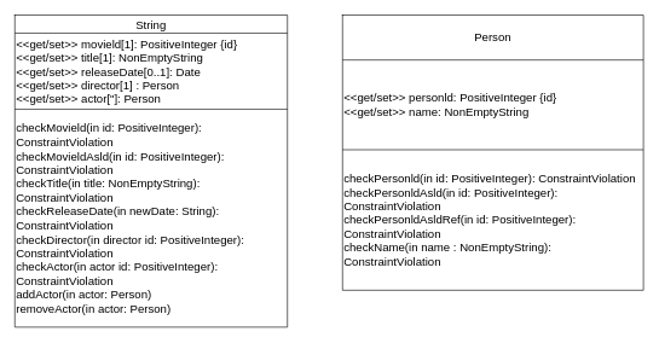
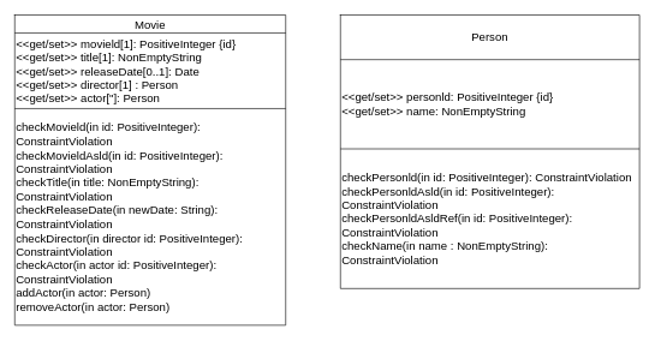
  <mxCell id="0" />
  <mxCell id="1" parent="0" />
  <mxCell id="2" value="" style="shape=table;startSize=0;container=1;collapsible=0;childLayout=tableLayout;fontSize=16;" parent="1" vertex="1"><mxGeometry x="20" y="20" width="376" height="430.941" as="geometry" /></mxCell>
  <mxCell id="3" value="" style="shape=tableRow;horizontal=0;startSize=0;swimlaneHead=0;swimlaneBody=0;strokeColor=inherit;top=0;left=0;bottom=0;right=0;collapsible=0;dropTarget=0;fillColor=none;points=[[0,0.5],[1,0.5]];portConstraint=eastwest;fontSize=16;" parent="2" vertex="1"><mxGeometry width="376" height="25" as="geometry" /></mxCell>
- <mxCell id="4" value="String" style="shape=partialRectangle;html=1;whiteSpace=wrap;connectable=0;strokeColor=inherit;overflow=hidden;fillColor=none;top=0;left=0;bottom=0;right=0;pointerEvents=1;fontSize=16;" parent="3" vertex="1"><mxGeometry width="376" height="25" as="geometry"><mxRectangle width="376" height="25" as="alternateBounds" /></mxGeometry></mxCell>
+ <mxCell id="4" value="Movie" style="shape=partialRectangle;html=1;whiteSpace=wrap;connectable=0;strokeColor=inherit;overflow=hidden;fillColor=none;top=0;left=0;bottom=0;right=0;pointerEvents=1;fontSize=16;" parent="3" vertex="1"><mxGeometry width="376" height="25" as="geometry"><mxRectangle width="376" height="25" as="alternateBounds" /></mxGeometry></mxCell>
  <mxCell id="5" value="" style="shape=tableRow;horizontal=0;startSize=0;swimlaneHead=0;swimlaneBody=0;strokeColor=inherit;top=0;left=0;bottom=0;right=0;collapsible=0;dropTarget=0;fillColor=none;points=[[0,0.5],[1,0.5]];portConstraint=eastwest;fontSize=16;" parent="2" vertex="1"><mxGeometry y="25" width="376" height="105" as="geometry" /></mxCell>
  <mxCell id="6" value="&lt;div&gt;&amp;lt;&amp;lt;get/set&amp;gt;&amp;gt; movield[1]: PositiveInteger {id}&lt;/div&gt;&lt;div&gt;&amp;lt;&amp;lt;get/set&amp;gt;&amp;gt; title[1]: NonEmptyString&lt;/div&gt;&lt;div&gt;&amp;lt;&amp;lt;get/set&amp;gt;&amp;gt; releaseDate[0..1]: Date&lt;/div&gt;&lt;div&gt;&amp;lt;&amp;lt;get/set&amp;gt;&amp;gt; director[1] : Person&lt;/div&gt;&lt;div&gt;&amp;lt;&amp;lt;get/set&amp;gt;&amp;gt; actor[&quot;]: Person&lt;/div&gt;" style="shape=partialRectangle;html=1;whiteSpace=wrap;connectable=0;strokeColor=inherit;overflow=hidden;fillColor=none;top=0;left=0;bottom=0;right=0;pointerEvents=1;fontSize=16;align=left;" parent="5" vertex="1"><mxGeometry width="376" height="105" as="geometry"><mxRectangle width="376" height="105" as="alternateBounds" /></mxGeometry></mxCell>
  <mxCell id="7" value="" style="shape=tableRow;horizontal=0;startSize=0;swimlaneHead=0;swimlaneBody=0;strokeColor=inherit;top=0;left=0;bottom=0;right=0;collapsible=0;dropTarget=0;fillColor=none;points=[[0,0.5],[1,0.5]];portConstraint=eastwest;fontSize=16;" parent="2" vertex="1"><mxGeometry y="130" width="376" height="301" as="geometry" /></mxCell>
  <mxCell id="8" value="&lt;div&gt;checkMovield(in id: PositiveInteger): ConstraintViolation&amp;nbsp;&lt;/div&gt;&lt;div&gt;checkMovieldAsld(in id: PositiveInteger): ConstraintViolation&lt;/div&gt;&lt;div&gt;checkTitle(in title: NonEmptyString): ConstraintViolation&amp;nbsp;&lt;/div&gt;&lt;div&gt;checkReleaseDate(in newDate: String): ConstraintViolation&amp;nbsp;&lt;/div&gt;&lt;div&gt;checkDirector(in director id: PositiveInteger): ConstraintViolation&amp;nbsp;&lt;/div&gt;&lt;div&gt;checkActor(in actor id: PositiveInteger): ConstraintViolation&lt;/div&gt;&lt;div&gt;addActor(in actor: Person)&lt;/div&gt;&lt;div&gt;removeActor(in actor: Person)&lt;/div&gt;" style="shape=partialRectangle;html=1;whiteSpace=wrap;connectable=0;strokeColor=inherit;overflow=hidden;fillColor=none;top=0;left=0;bottom=0;right=0;pointerEvents=1;fontSize=16;align=left;" parent="7" vertex="1"><mxGeometry width="376" height="301" as="geometry"><mxRectangle width="376" height="301" as="alternateBounds" /></mxGeometry></mxCell>
  <mxCell id="9" value="" style="shape=table;startSize=0;container=1;collapsible=0;childLayout=tableLayout;fontSize=16;" parent="1" vertex="1"><mxGeometry x="472" y="20" width="415" height="380.0" as="geometry" /></mxCell>
  <mxCell id="10" value="" style="shape=tableRow;horizontal=0;startSize=0;swimlaneHead=0;swimlaneBody=0;strokeColor=inherit;top=0;left=0;bottom=0;right=0;collapsible=0;dropTarget=0;fillColor=none;points=[[0,0.5],[1,0.5]];portConstraint=eastwest;fontSize=16;" parent="9" vertex="1"><mxGeometry width="415" height="62" as="geometry" /></mxCell>
  <mxCell id="11" value="Person" style="shape=partialRectangle;html=1;whiteSpace=wrap;connectable=0;strokeColor=inherit;overflow=hidden;fillColor=none;top=0;left=0;bottom=0;right=0;pointerEvents=1;fontSize=16;" parent="10" vertex="1"><mxGeometry width="415" height="62" as="geometry"><mxRectangle width="415" height="62" as="alternateBounds" /></mxGeometry></mxCell>
  <mxCell id="12" value="" style="shape=tableRow;horizontal=0;startSize=0;swimlaneHead=0;swimlaneBody=0;strokeColor=inherit;top=0;left=0;bottom=0;right=0;collapsible=0;dropTarget=0;fillColor=none;points=[[0,0.5],[1,0.5]];portConstraint=eastwest;fontSize=16;" parent="9" vertex="1"><mxGeometry y="62" width="415" height="124" as="geometry" /></mxCell>
  <mxCell id="13" value="&lt;div&gt;&amp;lt;&amp;lt;get/set&amp;gt;&amp;gt; personld: PositiveInteger {id}&amp;nbsp;&lt;/div&gt;&lt;div&gt;&amp;lt;&amp;lt;get/set&amp;gt;&amp;gt; name: NonEmptyString&lt;/div&gt;" style="shape=partialRectangle;html=1;whiteSpace=wrap;connectable=0;strokeColor=inherit;overflow=hidden;fillColor=none;top=0;left=0;bottom=0;right=0;pointerEvents=1;fontSize=16;align=left;" parent="12" vertex="1"><mxGeometry width="415" height="124" as="geometry"><mxRectangle width="415" height="124" as="alternateBounds" /></mxGeometry></mxCell>
  <mxCell id="14" value="" style="shape=tableRow;horizontal=0;startSize=0;swimlaneHead=0;swimlaneBody=0;strokeColor=inherit;top=0;left=0;bottom=0;right=0;collapsible=0;dropTarget=0;fillColor=none;points=[[0,0.5],[1,0.5]];portConstraint=eastwest;fontSize=16;" parent="9" vertex="1"><mxGeometry y="186" width="415" height="194" as="geometry" /></mxCell>
  <mxCell id="15" value="&lt;div&gt;checkPersonld(in id: PositiveInteger): ConstraintViolation&amp;nbsp;&lt;/div&gt;&lt;div&gt;checkPersonldAsld(in id: PositiveInteger): ConstraintViolation&amp;nbsp;&lt;/div&gt;&lt;div&gt;checkPersonldAsldRef(in id: PositiveInteger): ConstraintViolation&lt;/div&gt;&lt;div&gt;checkName(in name : NonEmptyString): ConstraintViolation&lt;/div&gt;" style="shape=partialRectangle;html=1;whiteSpace=wrap;connectable=0;strokeColor=inherit;overflow=hidden;fillColor=none;top=0;left=0;bottom=0;right=0;pointerEvents=1;fontSize=16;align=left;" parent="14" vertex="1"><mxGeometry width="415" height="194" as="geometry"><mxRectangle width="415" height="194" as="alternateBounds" /></mxGeometry></mxCell>
